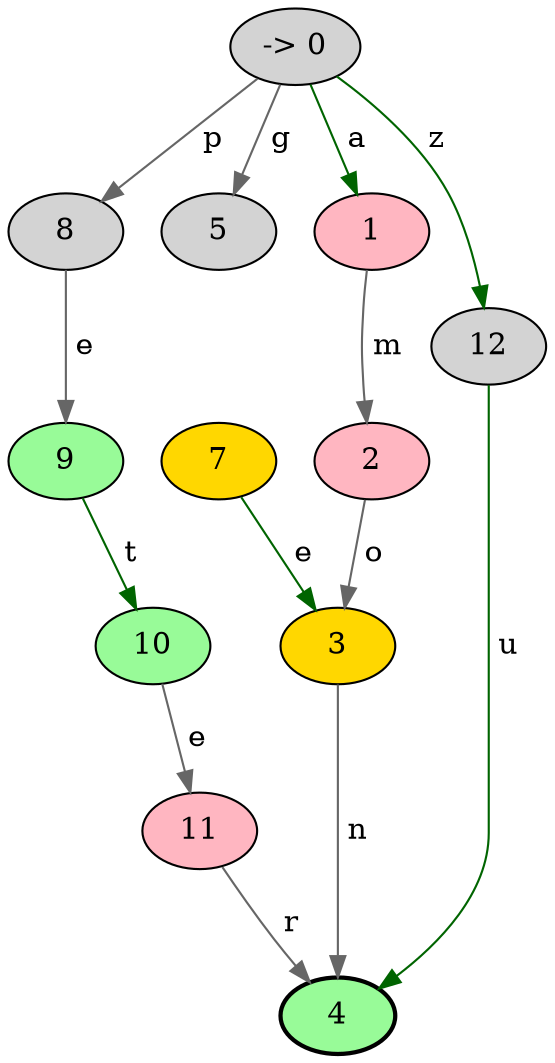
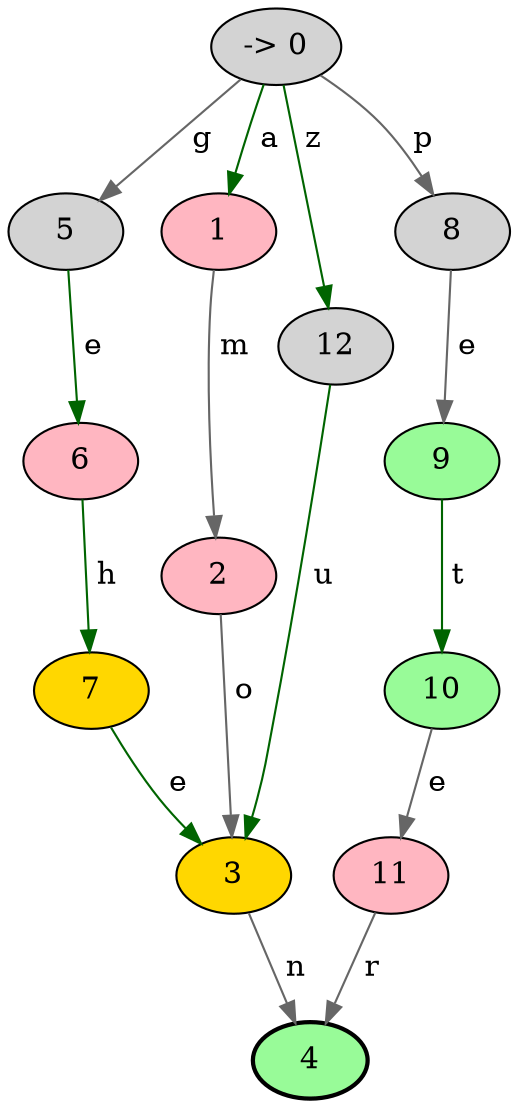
  digraph {
    node [fillcolor=lightgrey style="solid,filled"]
    edge [color=gray40]
    n1 [label="-> 0" style=filled]
    1 [fillcolor=lightpink]
    5
    8
    12
    2 [fillcolor=lightpink]
+   6 [fillcolor=lightpink]
    9 [fillcolor=palegreen]
    4 [fillcolor=palegreen style="bold,filled"]
    3 [fillcolor=gold]
    7 [fillcolor=gold]
    10 [fillcolor=palegreen]
    11 [fillcolor=lightpink]
    n1 -> 1 [color=darkgreen label=" a "]
    n1 -> 5 [label=" g "]
    n1 -> 8 [label=" p "]
    n1 -> 12 [color=darkgreen label=" z "]
    1 -> 2 [label=" m "]
+   5 -> 6 [color=darkgreen label=" e "]
    8 -> 9 [label=" e "]
-   12 -> 4 [color=darkgreen label=" u "]
+   12 -> 3 [color=darkgreen label=" u "]
    2 -> 3 [label=" o "]
+   6 -> 7 [color=darkgreen label=" h "]
    9 -> 10 [color=darkgreen label=" t "]
    3 -> 4 [label=" n "]
    7 -> 3 [color=darkgreen label=" e "]
    10 -> 11 [label=" e "]
    11 -> 4 [label=" r "]
  }
